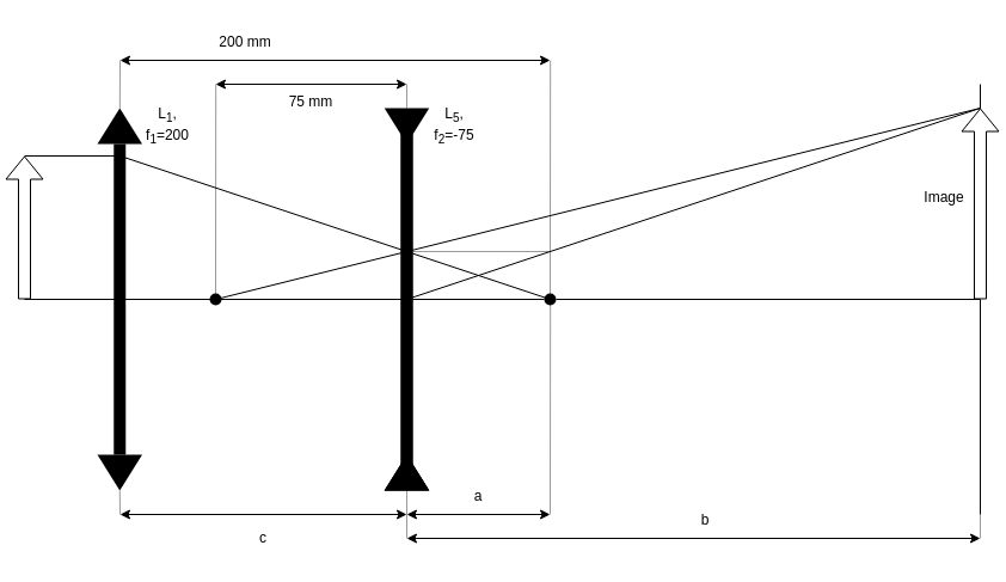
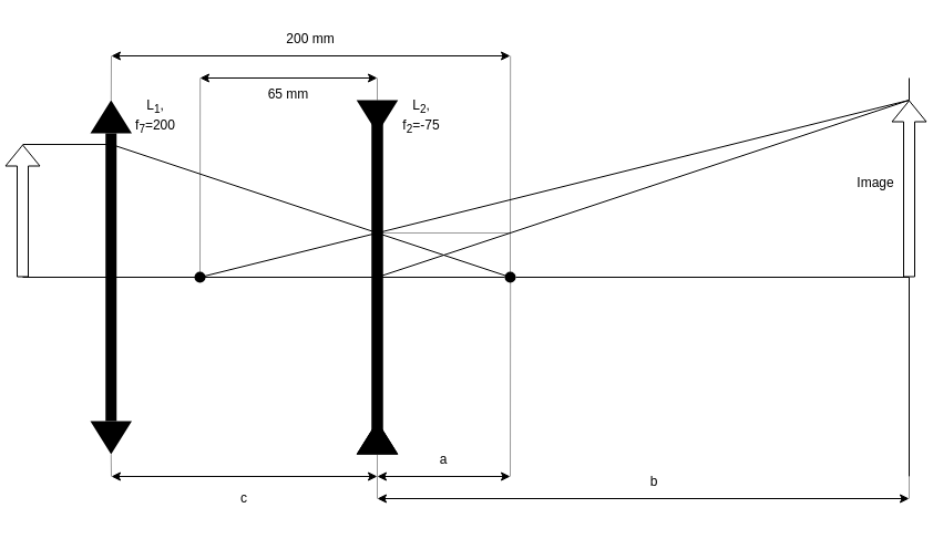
  <mxCell id="0" />
  <mxCell id="1" parent="0" />
  <mxCell id="2" value="" style="endArrow=none;html=1;rounded=0;" parent="1" edge="1"><mxGeometry width="50" height="50" relative="1" as="geometry"><mxPoint x="20" y="250" as="sourcePoint" /><mxPoint x="455" y="250" as="targetPoint" /></mxGeometry></mxCell>
  <mxCell id="3" value="" style="shape=flexArrow;endArrow=classic;html=1;rounded=0;" parent="1" edge="1"><mxGeometry width="50" height="50" relative="1" as="geometry"><mxPoint x="20" y="250" as="sourcePoint" /><mxPoint x="20" y="130" as="targetPoint" /></mxGeometry></mxCell>
  <mxCell id="4" value="" style="triangle;whiteSpace=wrap;html=1;direction=north;strokeColor=none;fillColor=#000000;" parent="1" vertex="1"><mxGeometry x="321.25" y="380" width="37.5" height="30" as="geometry" /></mxCell>
  <mxCell id="5" value="" style="endArrow=none;html=1;rounded=0;" parent="1" edge="1"><mxGeometry width="50" height="50" relative="1" as="geometry"><mxPoint x="20" y="130" as="sourcePoint" /><mxPoint x="100" y="130" as="targetPoint" /></mxGeometry></mxCell>
  <mxCell id="6" value="" style="endArrow=none;html=1;rounded=0;strokeColor=#999999;" parent="1" edge="1"><mxGeometry width="50" height="50" relative="1" as="geometry"><mxPoint x="340" y="210" as="sourcePoint" /><mxPoint x="460" y="210" as="targetPoint" /></mxGeometry></mxCell>
  <mxCell id="7" value="" style="endArrow=none;html=1;rounded=0;strokeColor=#999999;" parent="1" edge="1"><mxGeometry width="50" height="50" relative="1" as="geometry"><mxPoint x="460" y="250" as="sourcePoint" /><mxPoint x="460" y="210" as="targetPoint" /></mxGeometry></mxCell>
  <mxCell id="8" value="" style="rounded=0;whiteSpace=wrap;html=1;strokeColor=none;fillColor=#000000;" parent="1" vertex="1"><mxGeometry x="335" y="110" width="10" height="280" as="geometry" /></mxCell>
- <mxCell id="9" value="&lt;div&gt;L&lt;sub&gt;1&lt;/sub&gt;,&lt;/div&gt;&lt;div align=&quot;left&quot;&gt;f&lt;sub&gt;1&lt;/sub&gt;=200&lt;br&gt;&lt;/div&gt;" style="text;html=1;strokeColor=none;fillColor=none;align=center;verticalAlign=middle;whiteSpace=wrap;rounded=0;" parent="1" vertex="1"><mxGeometry x="110" y="90" width="60" height="30" as="geometry" /></mxCell>
- <mxCell id="10" value="&lt;div&gt;L&lt;sub&gt;5&lt;/sub&gt;,&lt;/div&gt;&lt;div align=&quot;left&quot;&gt;f&lt;sub&gt;2&lt;/sub&gt;=-75&lt;br&gt;&lt;/div&gt;" style="text;html=1;strokeColor=none;fillColor=none;align=center;verticalAlign=middle;whiteSpace=wrap;rounded=0;" parent="1" vertex="1"><mxGeometry x="350" y="90" width="60" height="30" as="geometry" /></mxCell>
- <mxCell id="11" value="200&amp;nbsp;mm" style="text;html=1;strokeColor=none;fillColor=none;align=center;verticalAlign=middle;whiteSpace=wrap;rounded=0;" parent="1" vertex="1"><mxGeometry x="175" y="20" width="60" height="30" as="geometry" /></mxCell>
- <mxCell id="12" value="75 mm" style="text;html=1;strokeColor=none;fillColor=none;align=center;verticalAlign=middle;whiteSpace=wrap;rounded=0;" parent="1" vertex="1"><mxGeometry x="230" y="70" width="60" height="30" as="geometry" /></mxCell>
+ <mxCell id="9" value="&lt;div&gt;L&lt;sub&gt;1&lt;/sub&gt;,&lt;/div&gt;&lt;div align=&quot;left&quot;&gt;f&lt;sub&gt;7&lt;/sub&gt;=200&lt;br&gt;&lt;/div&gt;" style="text;html=1;strokeColor=none;fillColor=none;align=center;verticalAlign=middle;whiteSpace=wrap;rounded=0;" parent="1" vertex="1"><mxGeometry x="110" y="90" width="60" height="30" as="geometry" /></mxCell>
+ <mxCell id="10" value="&lt;div&gt;L&lt;sub&gt;2&lt;/sub&gt;,&lt;/div&gt;&lt;div align=&quot;left&quot;&gt;f&lt;sub&gt;2&lt;/sub&gt;=-75&lt;br&gt;&lt;/div&gt;" style="text;html=1;strokeColor=none;fillColor=none;align=center;verticalAlign=middle;whiteSpace=wrap;rounded=0;" parent="1" vertex="1"><mxGeometry x="350" y="90" width="60" height="30" as="geometry" /></mxCell>
+ <mxCell id="11" value="200&amp;nbsp;mm" style="text;html=1;strokeColor=none;fillColor=none;align=center;verticalAlign=middle;whiteSpace=wrap;rounded=0;" parent="1" vertex="1"><mxGeometry x="250" y="20" width="60" height="30" as="geometry" /></mxCell>
+ <mxCell id="12" value="65 mm" style="text;html=1;strokeColor=none;fillColor=none;align=center;verticalAlign=middle;whiteSpace=wrap;rounded=0;" parent="1" vertex="1"><mxGeometry x="230" y="70" width="60" height="30" as="geometry" /></mxCell>
  <mxCell id="13" value="" style="endArrow=none;html=1;rounded=0;strokeColor=#999999;" parent="1" target="26" edge="1"><mxGeometry width="50" height="50" relative="1" as="geometry"><mxPoint x="100" y="50" as="sourcePoint" /><mxPoint x="470" y="220" as="targetPoint" /></mxGeometry></mxCell>
  <mxCell id="14" value="" style="endArrow=none;html=1;rounded=0;strokeColor=#999999;" parent="1" edge="1"><mxGeometry width="50" height="50" relative="1" as="geometry"><mxPoint x="180.18" y="70" as="sourcePoint" /><mxPoint x="180" y="250" as="targetPoint" /></mxGeometry></mxCell>
  <mxCell id="15" value="" style="endArrow=none;html=1;rounded=0;strokeColor=#999999;" parent="1" edge="1"><mxGeometry width="50" height="50" relative="1" as="geometry"><mxPoint x="460.18" y="50" as="sourcePoint" /><mxPoint x="460" y="210" as="targetPoint" /></mxGeometry></mxCell>
  <mxCell id="16" value="" style="endArrow=none;html=1;rounded=0;strokeColor=#999999;" parent="1" edge="1"><mxGeometry width="50" height="50" relative="1" as="geometry"><mxPoint x="460.18" y="250" as="sourcePoint" /><mxPoint x="460" y="430" as="targetPoint" /></mxGeometry></mxCell>
  <mxCell id="17" value="" style="endArrow=none;html=1;rounded=0;strokeColor=#999999;" parent="1" edge="1"><mxGeometry width="50" height="50" relative="1" as="geometry"><mxPoint x="820" y="430" as="sourcePoint" /><mxPoint x="820" y="450" as="targetPoint" /></mxGeometry></mxCell>
  <mxCell id="18" value="" style="endArrow=none;html=1;rounded=0;strokeColor=#999999;exitX=1;exitY=0.5;exitDx=0;exitDy=0;" parent="1" source="27" edge="1"><mxGeometry width="50" height="50" relative="1" as="geometry"><mxPoint x="40.18" y="450" as="sourcePoint" /><mxPoint x="100" y="430" as="targetPoint" /></mxGeometry></mxCell>
  <mxCell id="19" value="" style="endArrow=none;html=1;rounded=0;strokeColor=#999999;exitX=0;exitY=0.5;exitDx=0;exitDy=0;" parent="1" source="4" edge="1"><mxGeometry width="50" height="50" relative="1" as="geometry"><mxPoint x="109.75" y="420" as="sourcePoint" /><mxPoint x="340" y="450" as="targetPoint" /></mxGeometry></mxCell>
  <mxCell id="20" value="" style="endArrow=none;html=1;rounded=0;strokeColor=#999999;entryX=0;entryY=0.5;entryDx=0;entryDy=0;" parent="1" target="29" edge="1"><mxGeometry width="50" height="50" relative="1" as="geometry"><mxPoint x="340" y="70" as="sourcePoint" /><mxPoint x="350" y="460" as="targetPoint" /></mxGeometry></mxCell>
  <mxCell id="21" value="" style="endArrow=none;html=1;rounded=0;" parent="1" edge="1"><mxGeometry width="50" height="50" relative="1" as="geometry"><mxPoint x="21" y="130" as="sourcePoint" /><mxPoint x="101" y="130" as="targetPoint" /></mxGeometry></mxCell>
  <mxCell id="22" value="" style="endArrow=none;html=1;rounded=0;" parent="1" edge="1"><mxGeometry width="50" height="50" relative="1" as="geometry"><mxPoint x="100" y="130" as="sourcePoint" /><mxPoint x="460" y="250" as="targetPoint" /></mxGeometry></mxCell>
  <mxCell id="23" value="" style="endArrow=none;html=1;rounded=0;" parent="1" edge="1"><mxGeometry width="50" height="50" relative="1" as="geometry"><mxPoint x="180" y="250" as="sourcePoint" /><mxPoint x="820" y="90" as="targetPoint" /></mxGeometry></mxCell>
  <mxCell id="24" value="" style="endArrow=none;html=1;rounded=0;" parent="1" edge="1"><mxGeometry width="50" height="50" relative="1" as="geometry"><mxPoint x="340" y="250" as="sourcePoint" /><mxPoint x="820" y="90" as="targetPoint" /></mxGeometry></mxCell>
  <mxCell id="25" value="" style="endArrow=none;html=1;rounded=0;" parent="1" edge="1"><mxGeometry width="50" height="50" relative="1" as="geometry"><mxPoint x="21" y="130" as="sourcePoint" /><mxPoint x="101" y="130" as="targetPoint" /></mxGeometry></mxCell>
  <mxCell id="26" value="" style="triangle;whiteSpace=wrap;html=1;direction=north;fillColor=#000000;strokeColor=none;" parent="1" vertex="1"><mxGeometry x="81" y="90" width="37.5" height="30" as="geometry" /></mxCell>
  <mxCell id="27" value="" style="triangle;whiteSpace=wrap;html=1;direction=south;fillColor=#000000;strokeColor=none;" parent="1" vertex="1"><mxGeometry x="81" y="380" width="37.5" height="30" as="geometry" /></mxCell>
  <mxCell id="28" value="" style="triangle;whiteSpace=wrap;html=1;direction=north;strokeColor=none;fillColor=#000000;" parent="1" vertex="1"><mxGeometry x="321.25" y="380" width="37.5" height="30" as="geometry" /></mxCell>
  <mxCell id="29" value="" style="triangle;whiteSpace=wrap;html=1;direction=south;strokeColor=none;fillColor=#000000;" parent="1" vertex="1"><mxGeometry x="321.25" y="90" width="37.5" height="30" as="geometry" /></mxCell>
  <mxCell id="30" value="" style="triangle;whiteSpace=wrap;html=1;direction=north;strokeColor=none;fillColor=#000000;" parent="1" vertex="1"><mxGeometry x="321.25" y="380" width="37.5" height="30" as="geometry" /></mxCell>
  <mxCell id="31" value="" style="rounded=0;whiteSpace=wrap;html=1;strokeColor=none;fillColor=#000000;" parent="1" vertex="1"><mxGeometry x="335" y="110" width="10" height="280" as="geometry" /></mxCell>
  <mxCell id="32" value="" style="endArrow=classic;startArrow=classic;html=1;rounded=0;" parent="1" edge="1"><mxGeometry width="50" height="50" relative="1" as="geometry"><mxPoint x="100" y="50" as="sourcePoint" /><mxPoint x="460" y="50" as="targetPoint" /></mxGeometry></mxCell>
  <mxCell id="33" value="" style="endArrow=classic;startArrow=classic;html=1;rounded=0;" parent="1" edge="1"><mxGeometry width="50" height="50" relative="1" as="geometry"><mxPoint x="180" y="70" as="sourcePoint" /><mxPoint x="340" y="70" as="targetPoint" /></mxGeometry></mxCell>
  <mxCell id="34" value="" style="endArrow=classic;startArrow=classic;html=1;rounded=0;" parent="1" edge="1"><mxGeometry width="50" height="50" relative="1" as="geometry"><mxPoint x="100" y="430" as="sourcePoint" /><mxPoint x="340" y="430" as="targetPoint" /></mxGeometry></mxCell>
  <mxCell id="35" value="" style="endArrow=classic;startArrow=classic;html=1;rounded=0;" parent="1" edge="1"><mxGeometry width="50" height="50" relative="1" as="geometry"><mxPoint x="340" y="430" as="sourcePoint" /><mxPoint x="460" y="430" as="targetPoint" /></mxGeometry></mxCell>
  <mxCell id="36" value="" style="endArrow=classic;startArrow=classic;html=1;rounded=0;" parent="1" edge="1"><mxGeometry width="50" height="50" relative="1" as="geometry"><mxPoint x="340" y="450" as="sourcePoint" /><mxPoint x="820" y="450" as="targetPoint" /></mxGeometry></mxCell>
  <mxCell id="37" value="a" style="text;html=1;strokeColor=none;fillColor=none;align=center;verticalAlign=middle;whiteSpace=wrap;rounded=0;" parent="1" vertex="1"><mxGeometry x="370" y="400" width="60" height="30" as="geometry" /></mxCell>
  <mxCell id="38" value="b" style="text;html=1;strokeColor=none;fillColor=none;align=center;verticalAlign=middle;whiteSpace=wrap;rounded=0;" parent="1" vertex="1"><mxGeometry x="560" y="420" width="60" height="30" as="geometry" /></mxCell>
  <mxCell id="39" value="c" style="text;html=1;strokeColor=none;fillColor=none;align=center;verticalAlign=middle;whiteSpace=wrap;rounded=0;" parent="1" vertex="1"><mxGeometry x="190" y="435" width="60" height="30" as="geometry" /></mxCell>
  <mxCell id="40" value="" style="endArrow=none;html=1;rounded=0;startArrow=none;" parent="1" edge="1"><mxGeometry width="50" height="50" relative="1" as="geometry"><mxPoint x="465" y="250" as="sourcePoint" /><mxPoint x="820" y="250" as="targetPoint" /></mxGeometry></mxCell>
  <mxCell id="41" value="" style="endArrow=none;html=1;rounded=0;" parent="1" edge="1"><mxGeometry width="50" height="50" relative="1" as="geometry"><mxPoint x="820" y="430" as="sourcePoint" /><mxPoint x="820" y="250" as="targetPoint" /></mxGeometry></mxCell>
  <mxCell id="42" value="&lt;div&gt;Image&lt;/div&gt;" style="text;html=1;strokeColor=none;fillColor=none;align=center;verticalAlign=middle;whiteSpace=wrap;rounded=0;" parent="1" vertex="1"><mxGeometry x="760" y="150" width="60" height="30" as="geometry" /></mxCell>
  <mxCell id="43" value="" style="shape=flexArrow;endArrow=classic;html=1;rounded=0;fillColor=none;" parent="1" edge="1"><mxGeometry width="50" height="50" relative="1" as="geometry"><mxPoint x="820" y="250" as="sourcePoint" /><mxPoint x="820" y="90" as="targetPoint" /></mxGeometry></mxCell>
  <mxCell id="44" value="" style="endArrow=none;html=1;rounded=0;" parent="1" edge="1"><mxGeometry width="50" height="50" relative="1" as="geometry"><mxPoint x="820" y="90" as="sourcePoint" /><mxPoint x="820" y="70" as="targetPoint" /></mxGeometry></mxCell>
  <mxCell id="45" value="" style="ellipse;whiteSpace=wrap;html=1;aspect=fixed;fillColor=#000000;strokeColor=none;" parent="1" vertex="1"><mxGeometry x="175" y="245" width="10" height="10" as="geometry" /></mxCell>
  <mxCell id="46" value="" style="ellipse;whiteSpace=wrap;html=1;aspect=fixed;fillColor=#000000;strokeColor=none;" parent="1" vertex="1"><mxGeometry x="455" y="245" width="10" height="10" as="geometry" /></mxCell>
  <mxCell id="47" value="" style="rounded=0;whiteSpace=wrap;html=1;fillColor=#000000;strokeColor=none;" parent="1" vertex="1"><mxGeometry x="94.75" y="120" width="10" height="260" as="geometry" /></mxCell>
